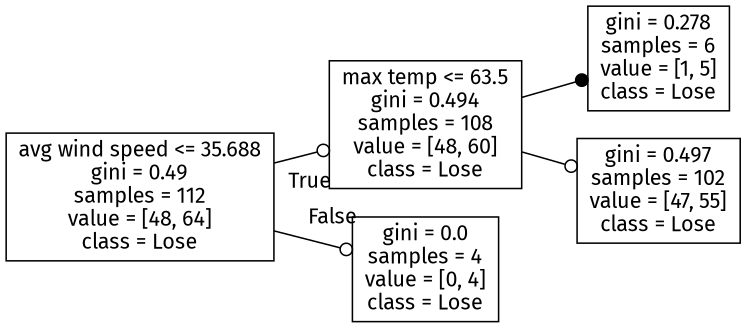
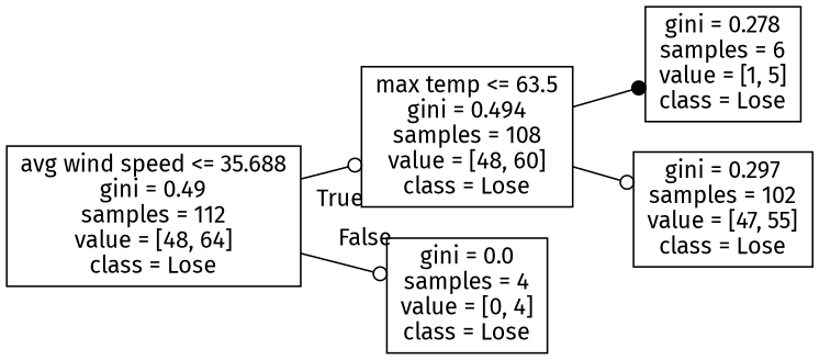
  digraph {
    rankdir=LR
    fontname="Fira Sans"
    node [shape=box fontname="Fira Sans"]
    edge [arrowhead=odot fontname="Fira Sans"]
    n1 [label="avg wind speed <= 35.688\ngini = 0.49\nsamples = 112\nvalue = [48, 64]\nclass = Lose"]
    n2 [label="max temp <= 63.5\ngini = 0.494\nsamples = 108\nvalue = [48, 60]\nclass = Lose"]
    n3 [label="gini = 0.0\nsamples = 4\nvalue = [0, 4]\nclass = Lose"]
    n4 [label="gini = 0.278\nsamples = 6\nvalue = [1, 5]\nclass = Lose"]
-   n5 [label="gini = 0.497\nsamples = 102\nvalue = [47, 55]\nclass = Lose"]
+   n5 [label="gini = 0.297\nsamples = 102\nvalue = [47, 55]\nclass = Lose"]
    n1 -> n2 [headlabel=True labelangle=45 labeldistance=2.5]
    n1 -> n3 [headlabel=False labelangle=-45 labeldistance=2.5]
    n2 -> n4 [arrowhead=dot]
    n2 -> n5
  }
